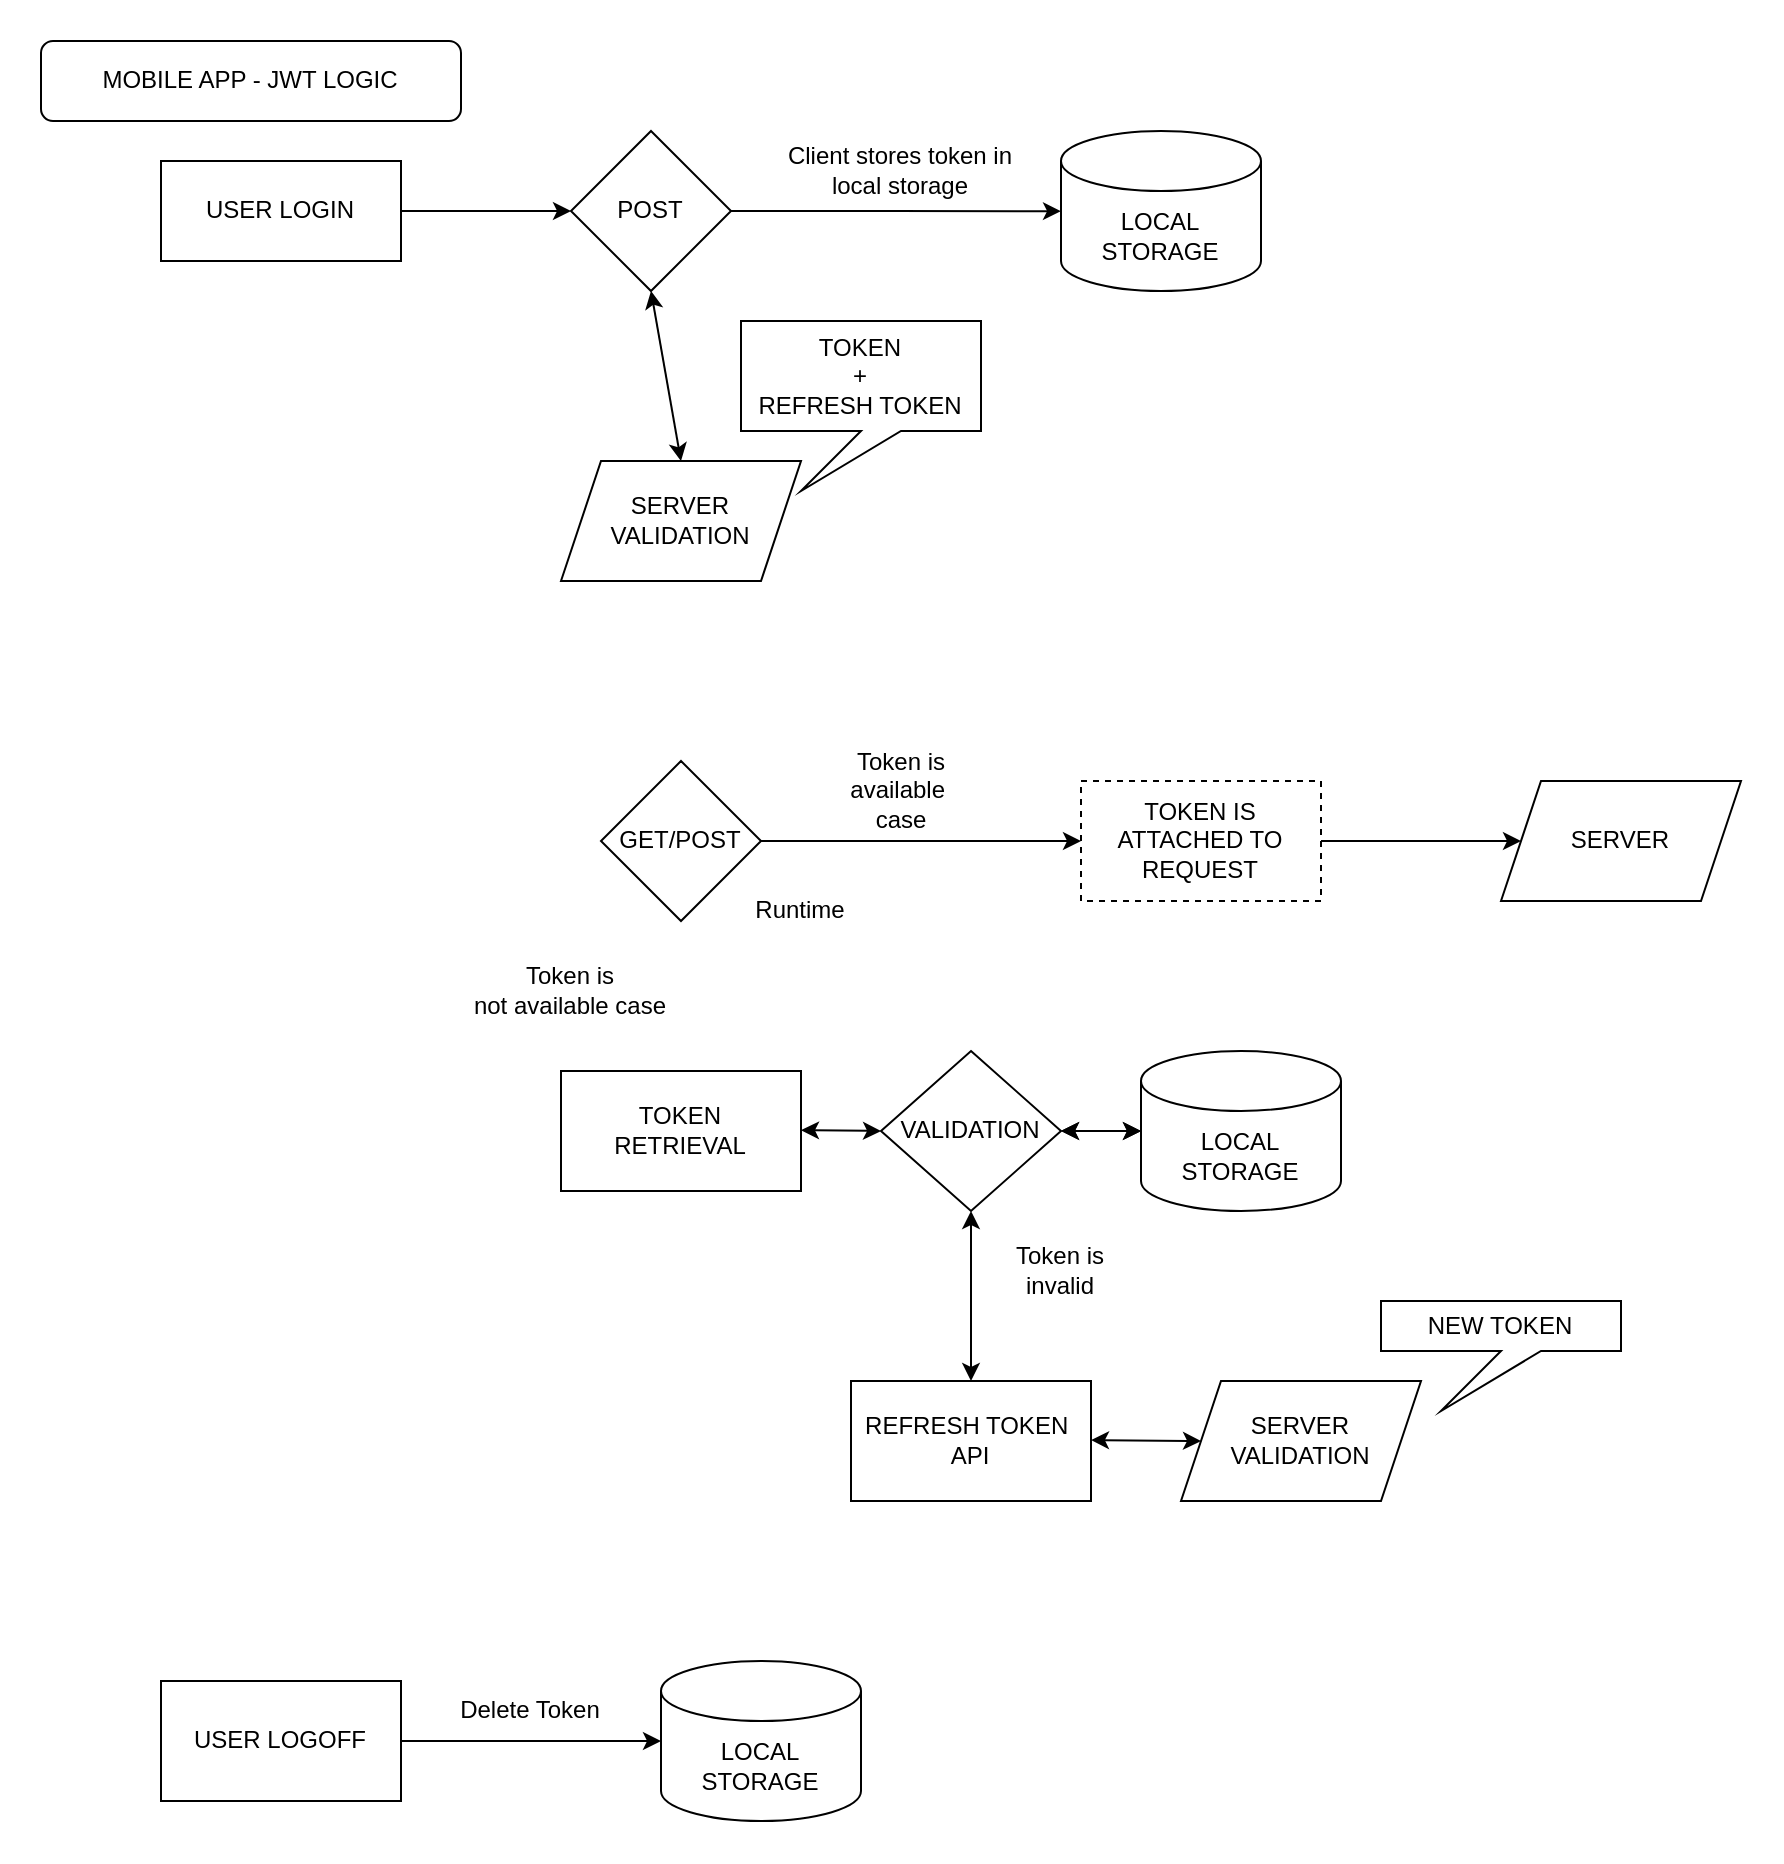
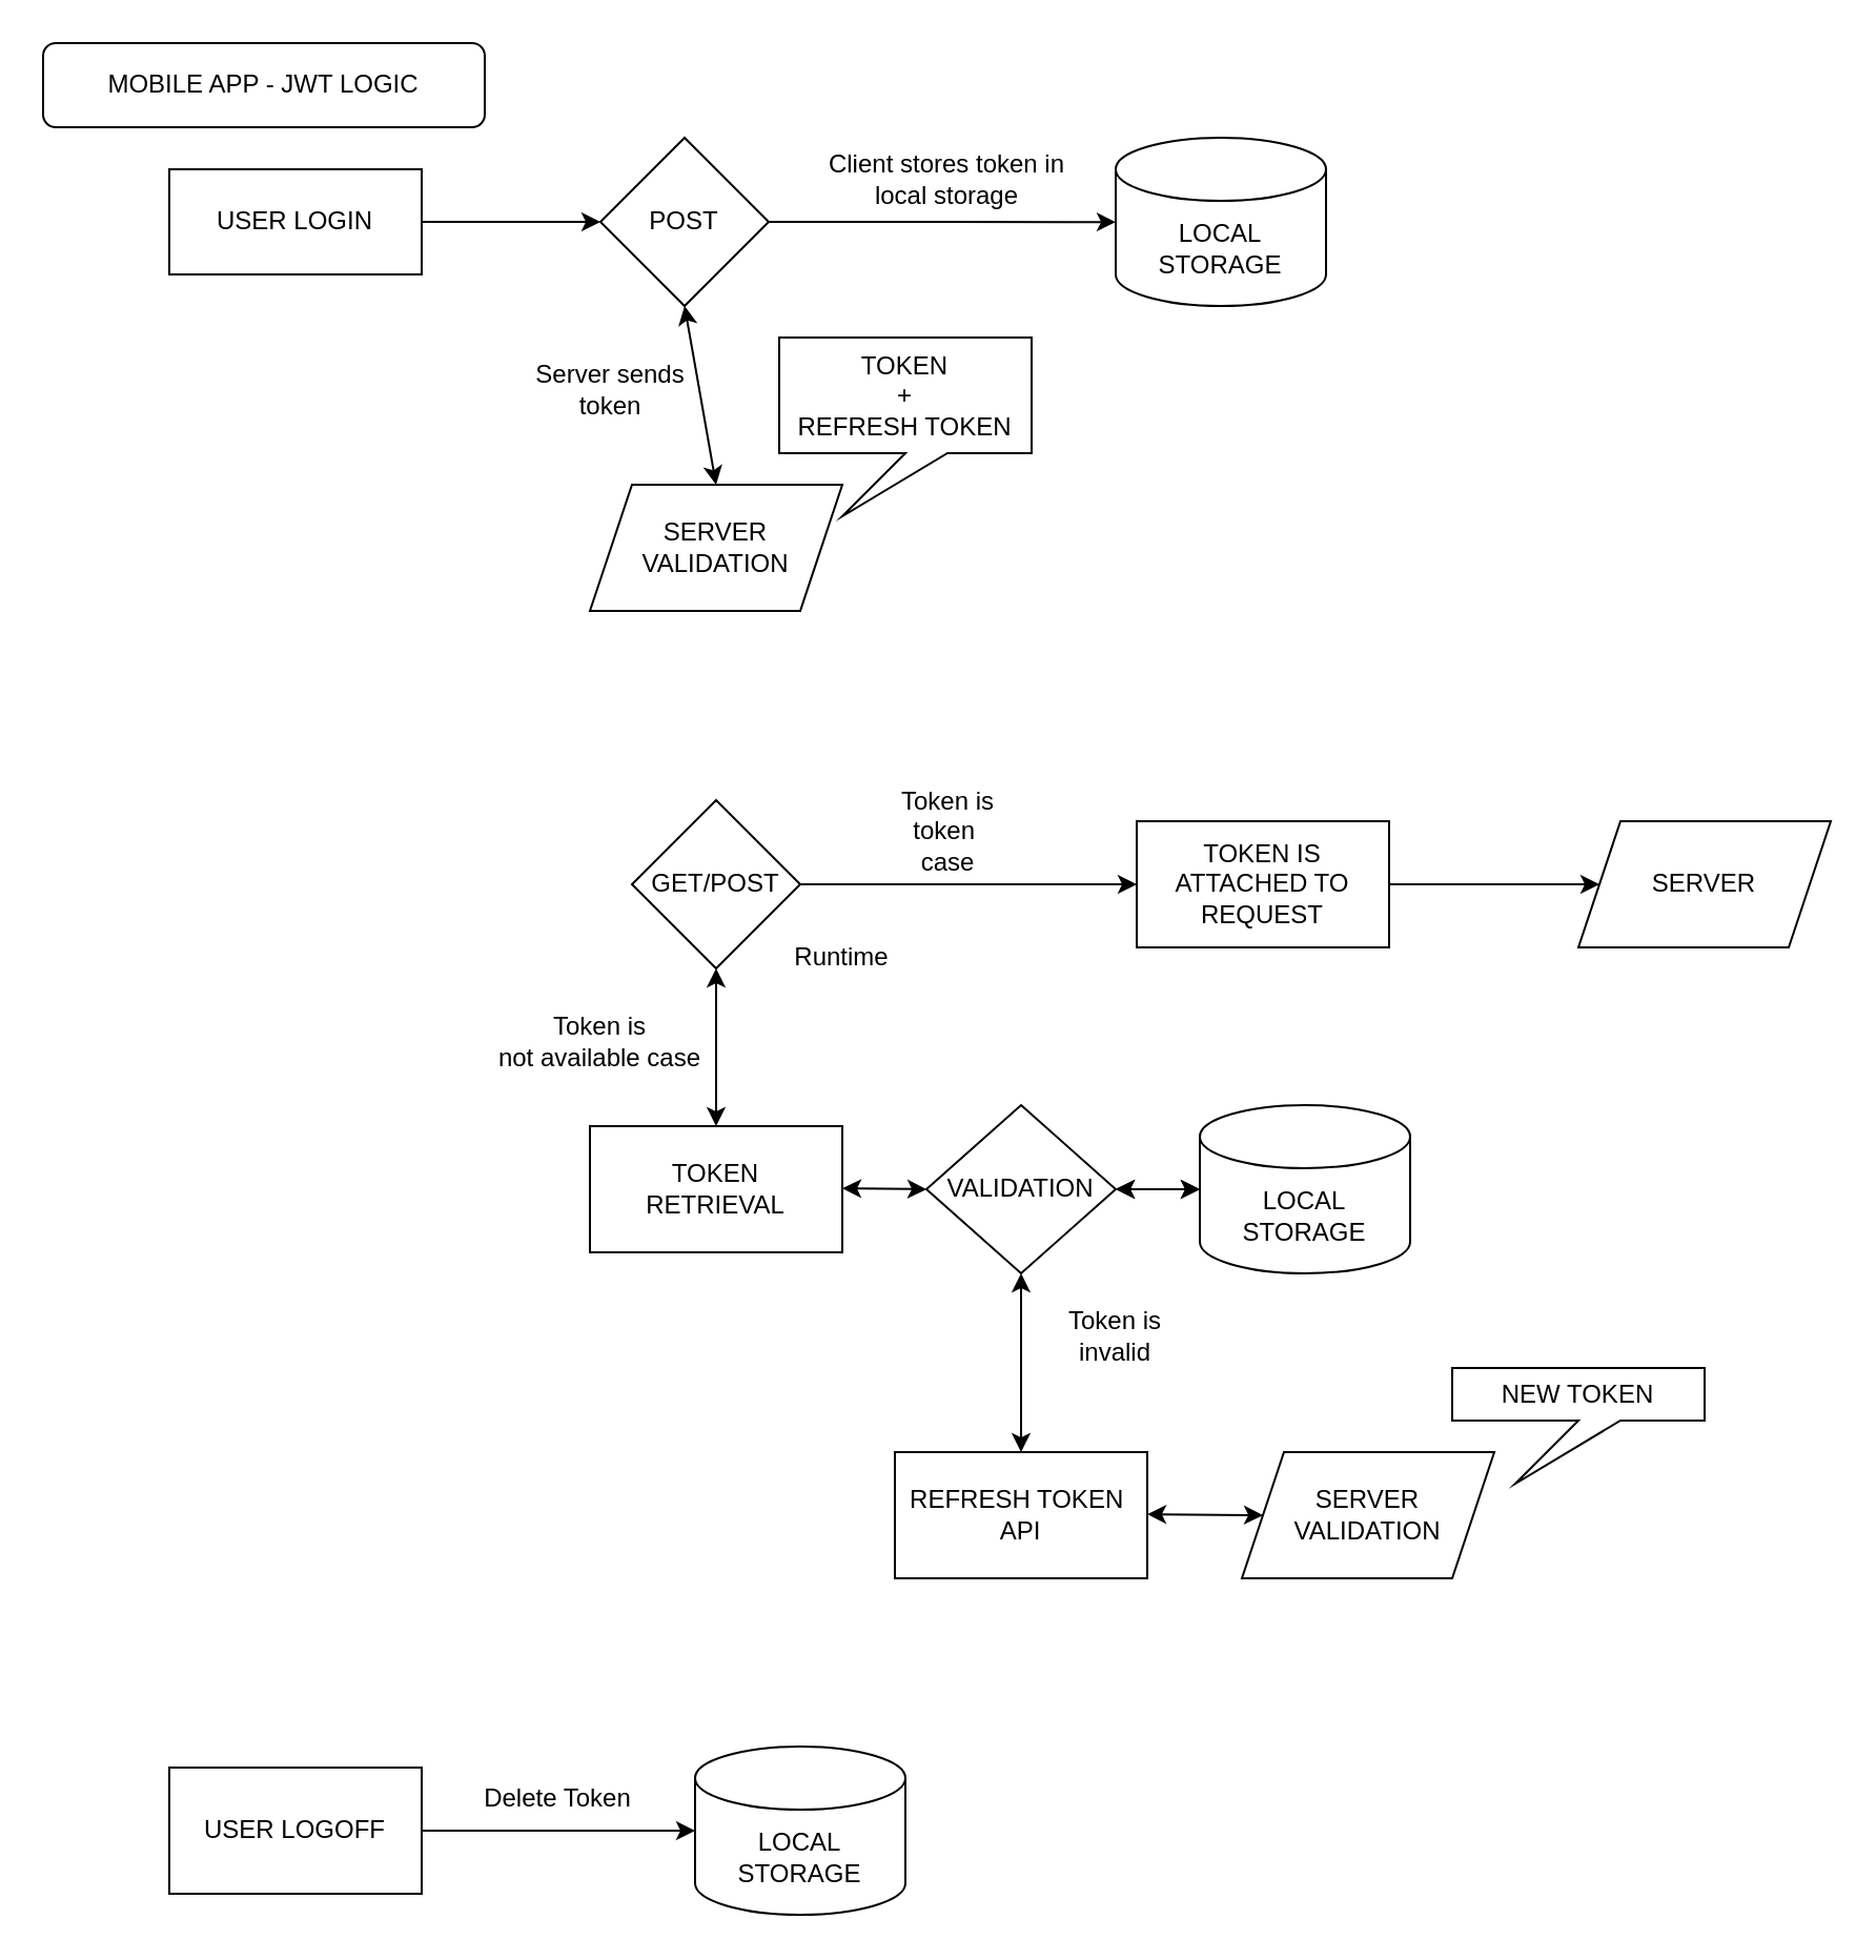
  <mxCell id="0" />
  <mxCell id="1" parent="0" />
  <mxCell id="2" style="edgeStyle=orthogonalEdgeStyle;rounded=0;orthogonalLoop=1;jettySize=auto;html=1;entryX=0;entryY=0.5;entryDx=0;entryDy=0;" parent="1" source="3" target="5" edge="1"><mxGeometry relative="1" as="geometry" /></mxCell>
  <mxCell id="3" value="USER LOGIN" style="rounded=0;whiteSpace=wrap;html=1;" parent="1" vertex="1"><mxGeometry x="80" y="80" width="120" height="50" as="geometry" /></mxCell>
  <mxCell id="4" value="" style="edgeStyle=orthogonalEdgeStyle;rounded=0;orthogonalLoop=1;jettySize=auto;html=1;" parent="1" source="5" edge="1"><mxGeometry relative="1" as="geometry"><mxPoint x="530" y="105.083" as="targetPoint" /></mxGeometry></mxCell>
  <mxCell id="5" value="POST" style="rhombus;whiteSpace=wrap;html=1;rounded=0;" parent="1" vertex="1"><mxGeometry x="285" y="65" width="80" height="80" as="geometry" /></mxCell>
  <mxCell id="6" value="SERVER&lt;br&gt;VALIDATION" style="shape=parallelogram;perimeter=parallelogramPerimeter;whiteSpace=wrap;html=1;fixedSize=1;" parent="1" vertex="1"><mxGeometry x="280" y="230" width="120" height="60" as="geometry" /></mxCell>
  <mxCell id="7" value="TOKEN&lt;br&gt;+&lt;br&gt;REFRESH TOKEN" style="shape=callout;whiteSpace=wrap;html=1;perimeter=calloutPerimeter;position2=0.25;" parent="1" vertex="1"><mxGeometry x="370" y="160" width="120" height="85" as="geometry" /></mxCell>
  <mxCell id="8" value="LOCAL STORAGE" style="shape=cylinder3;whiteSpace=wrap;html=1;boundedLbl=1;backgroundOutline=1;size=15;" parent="1" vertex="1"><mxGeometry x="530" y="65" width="100" height="80" as="geometry" /></mxCell>
  <mxCell id="9" value="Client stores token in local storage" style="text;html=1;strokeColor=none;fillColor=none;align=center;verticalAlign=middle;whiteSpace=wrap;rounded=0;" parent="1" vertex="1"><mxGeometry x="385" y="60" width="130" height="50" as="geometry" /></mxCell>
+ <mxCell id="10" value="Server sends token" style="text;html=1;strokeColor=none;fillColor=none;align=center;verticalAlign=middle;whiteSpace=wrap;rounded=0;" parent="1" vertex="1"><mxGeometry x="240" y="170" width="100" height="30" as="geometry" /></mxCell>
  <mxCell id="11" value="" style="edgeStyle=orthogonalEdgeStyle;rounded=0;orthogonalLoop=1;jettySize=auto;html=1;" parent="1" source="12" target="17" edge="1"><mxGeometry relative="1" as="geometry" /></mxCell>
  <mxCell id="12" value="GET/POST" style="rhombus;whiteSpace=wrap;html=1;rounded=0;" parent="1" vertex="1"><mxGeometry x="300" y="380" width="80" height="80" as="geometry" /></mxCell>
  <mxCell id="13" value="TOKEN&lt;br&gt;RETRIEVAL" style="whiteSpace=wrap;html=1;rounded=0;" parent="1" vertex="1"><mxGeometry x="280" y="535" width="120" height="60" as="geometry" /></mxCell>
  <mxCell id="14" value="LOCAL STORAGE" style="shape=cylinder3;whiteSpace=wrap;html=1;boundedLbl=1;backgroundOutline=1;size=15;" parent="1" vertex="1"><mxGeometry x="570" y="525" width="100" height="80" as="geometry" /></mxCell>
  <mxCell id="15" value="&lt;div&gt;Token is&lt;/div&gt;&lt;div&gt;not available case&lt;/div&gt;" style="text;html=1;strokeColor=none;fillColor=none;align=center;verticalAlign=middle;whiteSpace=wrap;rounded=0;" parent="1" vertex="1"><mxGeometry x="230" y="480" width="110" height="30" as="geometry" /></mxCell>
  <mxCell id="16" style="edgeStyle=orthogonalEdgeStyle;rounded=0;orthogonalLoop=1;jettySize=auto;html=1;exitX=1;exitY=0.5;exitDx=0;exitDy=0;" parent="1" source="17" edge="1"><mxGeometry relative="1" as="geometry"><mxPoint x="760" y="420" as="targetPoint" /></mxGeometry></mxCell>
- <mxCell id="17" value="TOKEN IS ATTACHED TO REQUEST" style="rounded=0;whiteSpace=wrap;html=1;dashed=1;" parent="1" vertex="1"><mxGeometry x="540" y="390" width="120" height="60" as="geometry" /></mxCell>
- <mxCell id="18" value="&lt;div&gt;Token is&lt;/div&gt;available&amp;nbsp;&lt;div&gt;case&lt;/div&gt;" style="text;html=1;strokeColor=none;fillColor=none;align=center;verticalAlign=middle;whiteSpace=wrap;rounded=0;" parent="1" vertex="1"><mxGeometry x="407.5" y="380" width="85" height="30" as="geometry" /></mxCell>
+ <mxCell id="17" value="TOKEN IS ATTACHED TO REQUEST" style="rounded=0;whiteSpace=wrap;html=1;" parent="1" vertex="1"><mxGeometry x="540" y="390" width="120" height="60" as="geometry" /></mxCell>
+ <mxCell id="18" value="&lt;div&gt;Token is&lt;/div&gt;token&amp;nbsp;&lt;div&gt;case&lt;/div&gt;" style="text;html=1;strokeColor=none;fillColor=none;align=center;verticalAlign=middle;whiteSpace=wrap;rounded=0;" parent="1" vertex="1"><mxGeometry x="407.5" y="380" width="85" height="30" as="geometry" /></mxCell>
+ <mxCell id="19" value="" style="endArrow=classic;startArrow=classic;html=1;rounded=0;exitX=0.5;exitY=0;exitDx=0;exitDy=0;" parent="1" source="13" target="12" edge="1"><mxGeometry width="50" height="50" relative="1" as="geometry"><mxPoint x="380" y="480" as="sourcePoint" /><mxPoint x="430" y="430" as="targetPoint" /></mxGeometry></mxCell>
  <mxCell id="20" value="" style="endArrow=classic;startArrow=classic;html=1;rounded=0;entryX=0.5;entryY=1;entryDx=0;entryDy=0;exitX=0.5;exitY=0;exitDx=0;exitDy=0;" parent="1" source="6" target="5" edge="1"><mxGeometry width="50" height="50" relative="1" as="geometry"><mxPoint x="315" y="195" as="sourcePoint" /><mxPoint x="365" y="145" as="targetPoint" /></mxGeometry></mxCell>
  <mxCell id="21" value="VALIDATION" style="rhombus;whiteSpace=wrap;html=1;" parent="1" vertex="1"><mxGeometry x="440" y="525" width="90" height="80" as="geometry" /></mxCell>
  <mxCell id="22" value="Token is invalid" style="text;html=1;strokeColor=none;fillColor=none;align=center;verticalAlign=middle;whiteSpace=wrap;rounded=0;" parent="1" vertex="1"><mxGeometry x="490" y="620" width="80" height="30" as="geometry" /></mxCell>
  <mxCell id="23" value="" style="endArrow=classic;startArrow=classic;html=1;rounded=0;entryX=0;entryY=0.5;entryDx=0;entryDy=0;entryPerimeter=0;" parent="1" target="14" edge="1"><mxGeometry width="50" height="50" relative="1" as="geometry"><mxPoint x="530" y="565" as="sourcePoint" /><mxPoint x="560" y="564.58" as="targetPoint" /></mxGeometry></mxCell>
  <mxCell id="24" value="" style="endArrow=classic;startArrow=classic;html=1;rounded=0;" parent="1" edge="1"><mxGeometry width="50" height="50" relative="1" as="geometry"><mxPoint x="400" y="564.58" as="sourcePoint" /><mxPoint x="440" y="565" as="targetPoint" /></mxGeometry></mxCell>
  <mxCell id="25" value="SERVER" style="shape=parallelogram;perimeter=parallelogramPerimeter;whiteSpace=wrap;html=1;fixedSize=1;" parent="1" vertex="1"><mxGeometry x="750" y="390" width="120" height="60" as="geometry" /></mxCell>
  <mxCell id="26" value="SERVER&lt;br&gt;VALIDATION" style="shape=parallelogram;perimeter=parallelogramPerimeter;whiteSpace=wrap;html=1;fixedSize=1;" parent="1" vertex="1"><mxGeometry x="590" y="690" width="120" height="60" as="geometry" /></mxCell>
  <mxCell id="27" value="NEW TOKEN" style="shape=callout;whiteSpace=wrap;html=1;perimeter=calloutPerimeter;position2=0.25;" parent="1" vertex="1"><mxGeometry x="690" y="650" width="120" height="55" as="geometry" /></mxCell>
  <mxCell id="28" value="REFRESH TOKEN&amp;nbsp;&lt;br&gt;API" style="rounded=0;whiteSpace=wrap;html=1;" parent="1" vertex="1"><mxGeometry x="425" y="690" width="120" height="60" as="geometry" /></mxCell>
  <mxCell id="29" value="" style="endArrow=classic;startArrow=classic;html=1;rounded=0;entryX=0;entryY=0.5;entryDx=0;entryDy=0;entryPerimeter=0;" parent="1" target="14" edge="1"><mxGeometry width="50" height="50" relative="1" as="geometry"><mxPoint x="530" y="565" as="sourcePoint" /><mxPoint x="560" y="564.58" as="targetPoint" /></mxGeometry></mxCell>
  <mxCell id="30" value="" style="endArrow=classic;startArrow=classic;html=1;rounded=0;entryX=0;entryY=0.5;entryDx=0;entryDy=0;" parent="1" target="26" edge="1"><mxGeometry width="50" height="50" relative="1" as="geometry"><mxPoint x="545" y="719.52" as="sourcePoint" /><mxPoint x="585" y="719.52" as="targetPoint" /></mxGeometry></mxCell>
  <mxCell id="31" value="MOBILE APP - JWT LOGIC" style="rounded=1;whiteSpace=wrap;html=1;" parent="1" vertex="1"><mxGeometry x="20" y="20" width="210" height="40" as="geometry" /></mxCell>
  <mxCell id="32" value="" style="endArrow=classic;startArrow=classic;html=1;rounded=0;exitX=0.5;exitY=0;exitDx=0;exitDy=0;entryX=0.5;entryY=1;entryDx=0;entryDy=0;" parent="1" source="28" target="21" edge="1"><mxGeometry width="50" height="50" relative="1" as="geometry"><mxPoint x="430" y="655" as="sourcePoint" /><mxPoint x="480" y="605" as="targetPoint" /></mxGeometry></mxCell>
  <mxCell id="33" style="edgeStyle=orthogonalEdgeStyle;rounded=0;orthogonalLoop=1;jettySize=auto;html=1;" parent="1" source="34" edge="1"><mxGeometry relative="1" as="geometry"><mxPoint x="330" y="870" as="targetPoint" /></mxGeometry></mxCell>
  <mxCell id="34" value="USER LOGOFF" style="rounded=0;whiteSpace=wrap;html=1;" parent="1" vertex="1"><mxGeometry x="80" y="840" width="120" height="60" as="geometry" /></mxCell>
  <mxCell id="35" value="LOCAL STORAGE" style="shape=cylinder3;whiteSpace=wrap;html=1;boundedLbl=1;backgroundOutline=1;size=15;" parent="1" vertex="1"><mxGeometry x="330" y="830" width="100" height="80" as="geometry" /></mxCell>
  <mxCell id="36" value="Delete Token" style="text;html=1;strokeColor=none;fillColor=none;align=center;verticalAlign=middle;whiteSpace=wrap;rounded=0;" parent="1" vertex="1"><mxGeometry x="210" y="830" width="110" height="50" as="geometry" /></mxCell>
  <mxCell id="37" value="Runtime" style="text;html=1;strokeColor=none;fillColor=none;align=center;verticalAlign=middle;whiteSpace=wrap;rounded=0;shadow=0;" vertex="1" parent="1"><mxGeometry x="370" y="440" width="60" height="30" as="geometry" /></mxCell>
